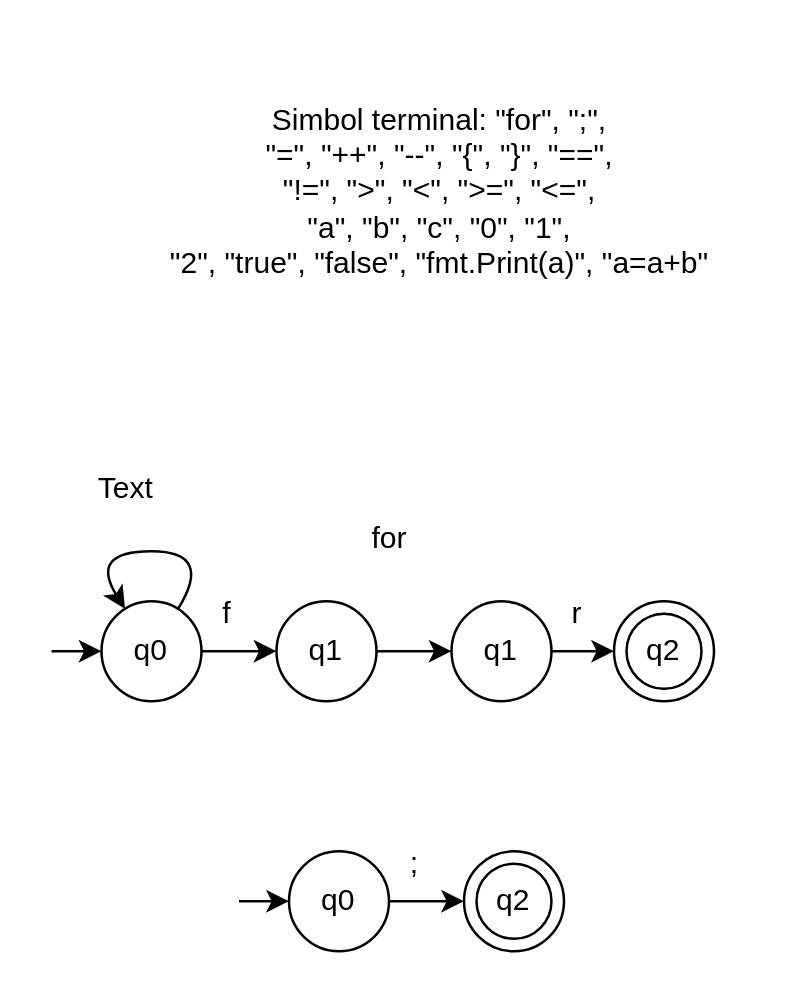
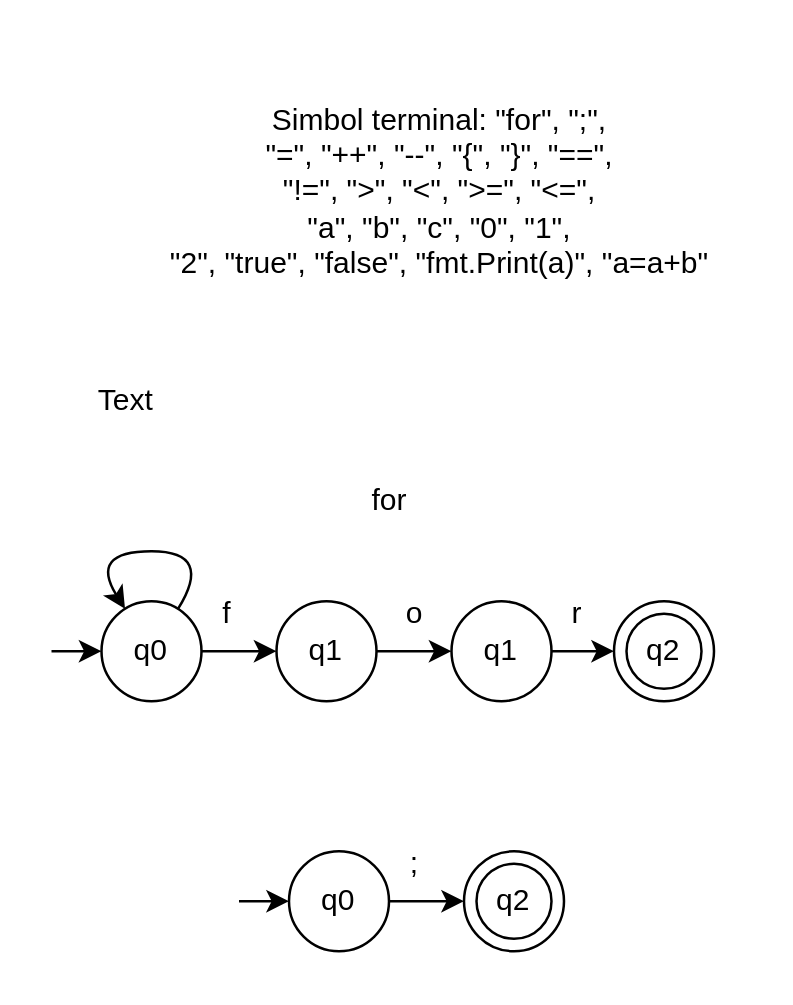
  <mxCell id="0" />
  <mxCell id="1" parent="0" />
  <mxCell id="2" value="q0" style="ellipse;whiteSpace=wrap;html=1;aspect=fixed;" parent="1" vertex="1"><mxGeometry x="40" y="240" width="40" height="40" as="geometry" /></mxCell>
  <mxCell id="3" value="q1" style="ellipse;whiteSpace=wrap;html=1;aspect=fixed;" parent="1" vertex="1"><mxGeometry x="110" y="240" width="40" height="40" as="geometry" /></mxCell>
  <mxCell id="4" value="" style="group" parent="1" vertex="1" connectable="0"><mxGeometry x="245" y="240" width="40" height="40" as="geometry" /></mxCell>
  <mxCell id="5" value="" style="ellipse;whiteSpace=wrap;html=1;aspect=fixed;" parent="4" vertex="1"><mxGeometry width="40" height="40" as="geometry" /></mxCell>
  <mxCell id="6" value="q2" style="ellipse;whiteSpace=wrap;html=1;aspect=fixed;" parent="4" vertex="1"><mxGeometry x="5" y="5" width="30" height="30" as="geometry" /></mxCell>
  <mxCell id="7" value="" style="endArrow=classic;html=1;rounded=0;" parent="1" source="2" edge="1"><mxGeometry width="50" height="50" relative="1" as="geometry"><mxPoint x="110" y="200" as="sourcePoint" /><mxPoint x="110" y="260" as="targetPoint" /></mxGeometry></mxCell>
  <mxCell id="8" value="f" style="text;html=1;align=center;verticalAlign=middle;resizable=0;points=[];autosize=1;strokeColor=none;fillColor=none;" parent="1" vertex="1"><mxGeometry x="75" y="230" width="30" height="30" as="geometry" /></mxCell>
- <mxCell id="9" value="for" style="text;html=1;align=center;verticalAlign=middle;resizable=0;points=[];autosize=1;strokeColor=none;fillColor=none;" parent="1" vertex="1"><mxGeometry x="135" y="200" width="40" height="30" as="geometry" /></mxCell>
+ <mxCell id="9" value="for" style="text;html=1;align=center;verticalAlign=middle;resizable=0;points=[];autosize=1;strokeColor=none;fillColor=none;" parent="1" vertex="1"><mxGeometry x="135" y="185" width="40" height="30" as="geometry" /></mxCell>
  <mxCell id="10" value="" style="endArrow=classic;html=1;rounded=0;" parent="1" target="2" edge="1"><mxGeometry width="50" height="50" relative="1" as="geometry"><mxPoint x="20" y="260" as="sourcePoint" /><mxPoint x="300" y="200" as="targetPoint" /></mxGeometry></mxCell>
  <mxCell id="11" value="" style="endArrow=classic;html=1;rounded=0;" edge="1" parent="1" source="3" target="13"><mxGeometry width="50" height="50" relative="1" as="geometry"><mxPoint x="90" y="270" as="sourcePoint" /><mxPoint x="120" y="270" as="targetPoint" /></mxGeometry></mxCell>
+ <mxCell id="12" value="o" style="text;html=1;align=center;verticalAlign=middle;resizable=0;points=[];autosize=1;strokeColor=none;fillColor=none;" vertex="1" parent="1"><mxGeometry x="150" y="230" width="30" height="30" as="geometry" /></mxCell>
  <mxCell id="13" value="q1" style="ellipse;whiteSpace=wrap;html=1;aspect=fixed;" vertex="1" parent="1"><mxGeometry x="180" y="240" width="40" height="40" as="geometry" /></mxCell>
  <mxCell id="14" value="" style="endArrow=classic;html=1;rounded=0;" edge="1" parent="1" source="13" target="5"><mxGeometry width="50" height="50" relative="1" as="geometry"><mxPoint x="160" y="270" as="sourcePoint" /><mxPoint x="190" y="270" as="targetPoint" /></mxGeometry></mxCell>
  <mxCell id="15" value="r" style="text;html=1;align=center;verticalAlign=middle;resizable=0;points=[];autosize=1;strokeColor=none;fillColor=none;" vertex="1" parent="1"><mxGeometry x="215" y="230" width="30" height="30" as="geometry" /></mxCell>
  <mxCell id="16" value="q0" style="ellipse;whiteSpace=wrap;html=1;aspect=fixed;" vertex="1" parent="1"><mxGeometry x="115" y="340" width="40" height="40" as="geometry" /></mxCell>
  <mxCell id="17" value="" style="group" vertex="1" connectable="0" parent="1"><mxGeometry x="185" y="340" width="40" height="40" as="geometry" /></mxCell>
  <mxCell id="18" value="" style="ellipse;whiteSpace=wrap;html=1;aspect=fixed;" vertex="1" parent="17"><mxGeometry width="40" height="40" as="geometry" /></mxCell>
  <mxCell id="19" value="q2" style="ellipse;whiteSpace=wrap;html=1;aspect=fixed;" vertex="1" parent="17"><mxGeometry x="5" y="5" width="30" height="30" as="geometry" /></mxCell>
  <mxCell id="20" value="" style="endArrow=classic;html=1;rounded=0;" edge="1" parent="1" source="16" target="18"><mxGeometry width="50" height="50" relative="1" as="geometry"><mxPoint x="185" y="300" as="sourcePoint" /><mxPoint x="185" y="360" as="targetPoint" /></mxGeometry></mxCell>
  <mxCell id="21" value=";" style="text;html=1;align=center;verticalAlign=middle;resizable=0;points=[];autosize=1;strokeColor=none;fillColor=none;" vertex="1" parent="1"><mxGeometry x="150" y="330" width="30" height="30" as="geometry" /></mxCell>
  <mxCell id="22" value="" style="endArrow=classic;html=1;rounded=0;" edge="1" parent="1" target="16"><mxGeometry width="50" height="50" relative="1" as="geometry"><mxPoint x="95" y="360" as="sourcePoint" /><mxPoint x="375" y="300" as="targetPoint" /></mxGeometry></mxCell>
  <mxCell id="23" value="&lt;p style=&quot;margin-bottom:0cm&quot; class=&quot;MsoNormal&quot;&gt;Simbol terminal: &quot;for&quot;, &quot;;&quot;,&lt;br/&gt;&quot;=&quot;, &quot;++&quot;, &quot;--&quot;, &quot;{&quot;, &quot;}&quot;, &quot;==&quot;,&lt;br/&gt;&quot;!=&quot;, &quot;&amp;gt;&quot;, &quot;&amp;lt;&quot;, &quot;&amp;gt;=&quot;, &quot;&amp;lt;=&quot;,&lt;br/&gt;&quot;a&quot;, &quot;b&quot;, &quot;c&quot;, &quot;0&quot;, &quot;1&quot;,&lt;br/&gt;&quot;2&quot;, &quot;true&quot;, &quot;false&quot;, &quot;fmt.Print(a)&quot;, &quot;a=a+b&quot;&lt;/p&gt;" style="text;html=1;align=center;verticalAlign=middle;resizable=0;points=[];autosize=1;strokeColor=none;fillColor=none;" vertex="1" parent="1"><mxGeometry x="55" y="20" width="240" height="100" as="geometry" /></mxCell>
  <mxCell id="24" value="" style="curved=1;endArrow=classic;html=1;rounded=0;" edge="1" parent="1" source="2" target="2"><mxGeometry width="50" height="50" relative="1" as="geometry"><mxPoint x="45" y="220" as="sourcePoint" /><mxPoint x="95" y="170" as="targetPoint" /><Array as="points"><mxPoint x="85" y="220" /><mxPoint x="35" y="220" /></Array></mxGeometry></mxCell>
- <mxCell id="25" value="Text" style="text;html=1;strokeColor=none;fillColor=none;align=center;verticalAlign=middle;whiteSpace=wrap;rounded=0;" vertex="1" parent="1"><mxGeometry x="20" y="180" width="60" height="30" as="geometry" /></mxCell>
+ <mxCell id="25" value="Text" style="text;html=1;strokeColor=none;fillColor=none;align=center;verticalAlign=middle;whiteSpace=wrap;rounded=0;" vertex="1" parent="1"><mxGeometry x="20" y="145" width="60" height="30" as="geometry" /></mxCell>
